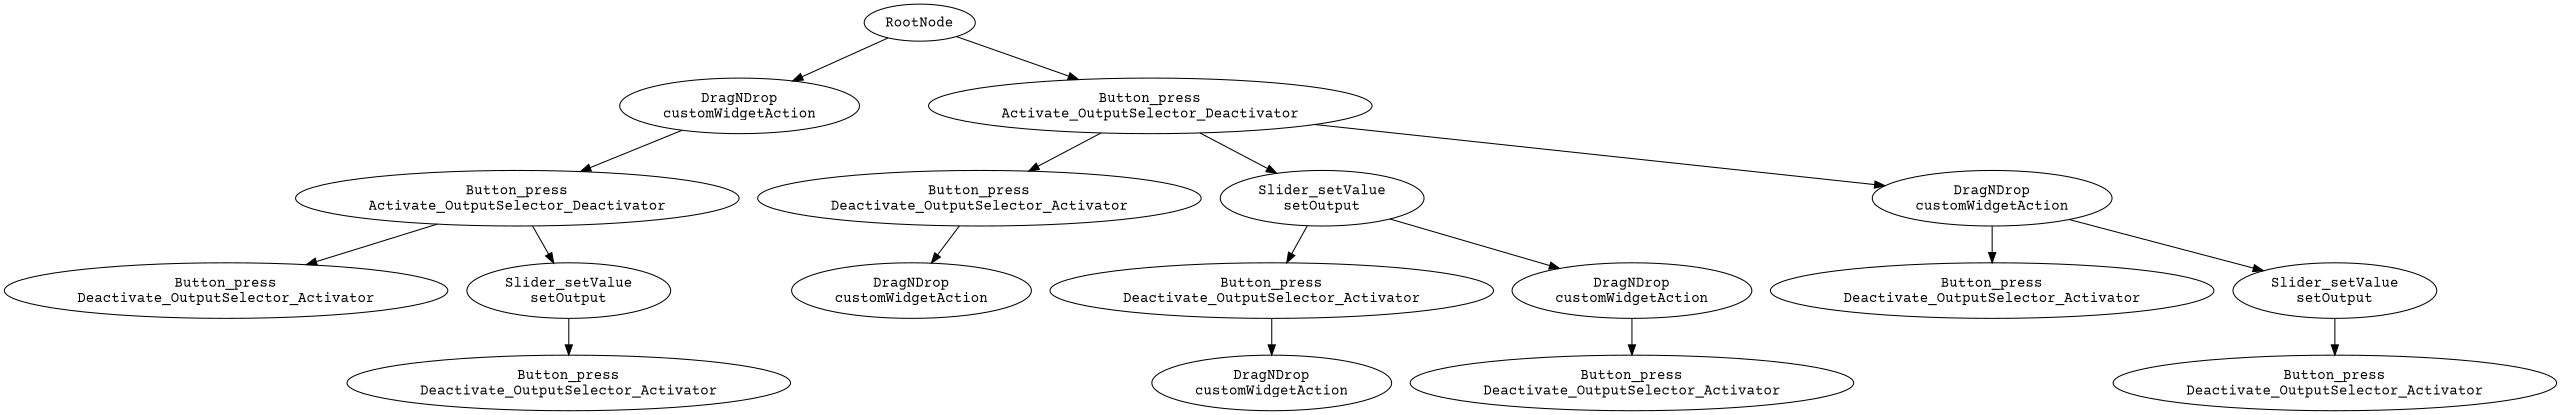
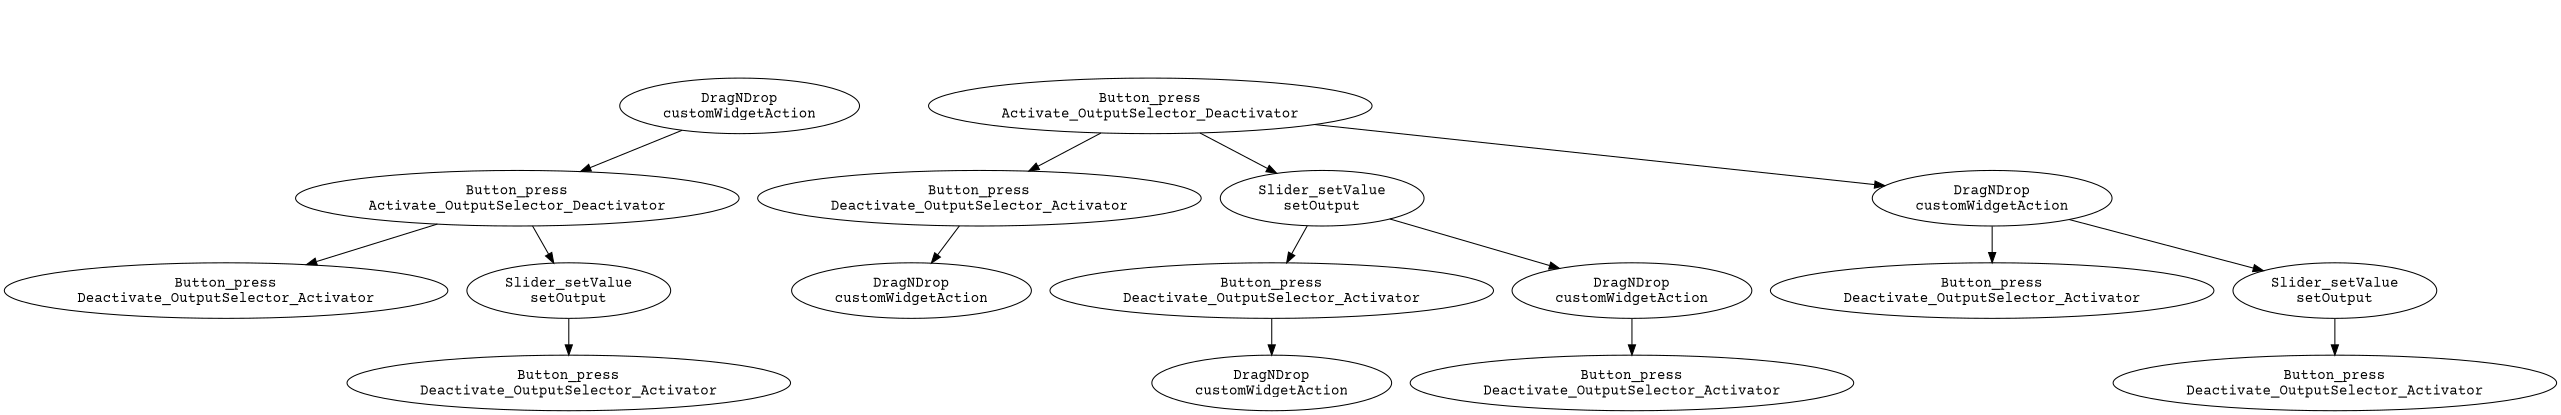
  digraph {
    fontname="Courier Prime"
    node [fontname="Courier Prime"]
    edge [fontname="Courier Prime"]
-   n1 [label=RootNode]
    n2 [label="DragNDrop\ncustomWidgetAction"]
    n3 [label="Button_press\nActivate_OutputSelector_Deactivator"]
    n4 [label="Button_press\nActivate_OutputSelector_Deactivator"]
    n5 [label="Button_press\nDeactivate_OutputSelector_Activator"]
    n6 [label="Slider_setValue\nsetOutput"]
    n7 [label="DragNDrop\ncustomWidgetAction"]
    n8 [label="Button_press\nDeactivate_OutputSelector_Activator"]
    n9 [label="Slider_setValue\nsetOutput"]
    n10 [label="DragNDrop\ncustomWidgetAction"]
    n11 [label="Button_press\nDeactivate_OutputSelector_Activator"]
    n12 [label="DragNDrop\ncustomWidgetAction"]
    n13 [label="Button_press\nDeactivate_OutputSelector_Activator"]
    n14 [label="Slider_setValue\nsetOutput"]
    n15 [label="DragNDrop\ncustomWidgetAction"]
    n16 [label="Button_press\nDeactivate_OutputSelector_Activator"]
    n17 [label="Button_press\nDeactivate_OutputSelector_Activator"]
    n18 [label="Button_press\nDeactivate_OutputSelector_Activator"]
-   n1 -> n2
-   n1 -> n3
    n2 -> n4
    n3 -> n5
    n3 -> n6
    n3 -> n7
    n4 -> n8
    n4 -> n9
    n5 -> n10
    n6 -> n11
    n6 -> n12
    n7 -> n13
    n7 -> n14
    n9 -> n18
    n11 -> n15
    n12 -> n16
    n14 -> n17
  }
